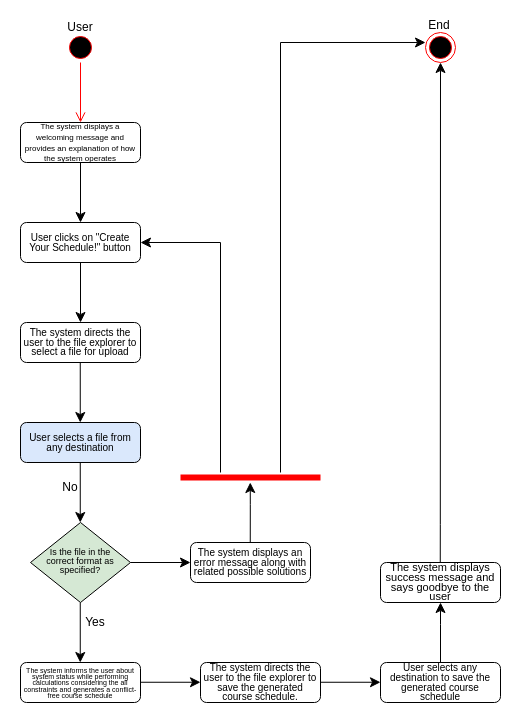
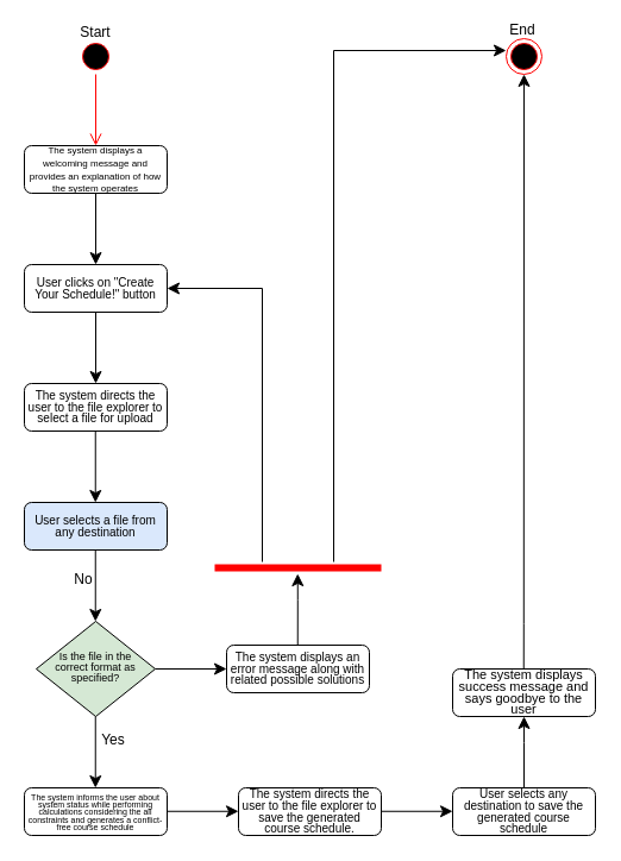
  <mxCell id="0" />
  <mxCell id="1" parent="0" />
  <mxCell id="2" value="&lt;p style=&quot;line-height: 80%;&quot;&gt;&lt;font style=&quot;font-size: 8px;&quot;&gt;The system displays a welcoming message and provides an explanation of how the system operates&lt;/font&gt;&lt;/p&gt;" style="rounded=1;whiteSpace=wrap;html=1;fontSize=12;glass=0;strokeWidth=1;shadow=0;" parent="1" vertex="1"><mxGeometry x="20" y="122" width="120" height="40" as="geometry" /></mxCell>
  <mxCell id="3" value="&lt;p style=&quot;line-height: 69%;&quot;&gt;&lt;font style=&quot;font-size: 9px;&quot;&gt;Is the file in the correct format as specified?&lt;/font&gt;&lt;/p&gt;" style="rhombus;whiteSpace=wrap;html=1;shadow=0;fontFamily=Helvetica;fontSize=12;align=center;strokeWidth=1;spacing=6;spacingTop=-4;fillColor=#d5e8d4;" parent="1" vertex="1"><mxGeometry x="30" y="522" width="100" height="80" as="geometry" /></mxCell>
  <mxCell id="4" value="" style="edgeStyle=segmentEdgeStyle;endArrow=classic;html=1;curved=0;rounded=0;endSize=8;startSize=8;exitX=0.5;exitY=1;exitDx=0;exitDy=0;entryX=0.5;entryY=0;entryDx=0;entryDy=0;" parent="1" source="2" target="7" edge="1"><mxGeometry width="50" height="50" relative="1" as="geometry"><mxPoint x="390" y="282" as="sourcePoint" /><mxPoint x="390" y="212" as="targetPoint" /></mxGeometry></mxCell>
  <mxCell id="5" value="" style="ellipse;html=1;shape=startState;fillColor=#000000;strokeColor=#ff0000;" parent="1" vertex="1"><mxGeometry x="65" y="32" width="30" height="30" as="geometry" /></mxCell>
  <mxCell id="6" value="" style="edgeStyle=orthogonalEdgeStyle;html=1;verticalAlign=bottom;endArrow=open;endSize=8;strokeColor=#ff0000;rounded=0;entryX=0.5;entryY=0;entryDx=0;entryDy=0;" parent="1" source="5" target="2" edge="1"><mxGeometry relative="1" as="geometry"><mxPoint x="80" y="62" as="targetPoint" /></mxGeometry></mxCell>
  <mxCell id="7" value="&lt;p style=&quot;line-height: 80%;&quot;&gt;&lt;font style=&quot;font-size: 10px;&quot;&gt;User clicks on &quot;Create Your Schedule!&quot; button&lt;/font&gt;&lt;/p&gt;" style="rounded=1;whiteSpace=wrap;html=1;fontSize=12;glass=0;strokeWidth=1;shadow=0;" parent="1" vertex="1"><mxGeometry x="20" y="222" width="120" height="40" as="geometry" /></mxCell>
  <mxCell id="8" value="" style="edgeStyle=segmentEdgeStyle;endArrow=classic;html=1;curved=0;rounded=0;endSize=8;startSize=8;exitX=0.5;exitY=1;exitDx=0;exitDy=0;" parent="1" source="7" edge="1"><mxGeometry width="50" height="50" relative="1" as="geometry"><mxPoint x="79.76" y="272" as="sourcePoint" /><mxPoint x="80" y="322" as="targetPoint" /></mxGeometry></mxCell>
  <mxCell id="9" value="&lt;p style=&quot;line-height: 80%;&quot;&gt;&lt;font style=&quot;font-size: 10px;&quot;&gt;The system directs the user to the file explorer to select a file for upload&lt;/font&gt;&lt;br&gt;&lt;/p&gt;" style="rounded=1;whiteSpace=wrap;html=1;fontSize=12;glass=0;strokeWidth=1;shadow=0;" parent="1" vertex="1"><mxGeometry x="20" y="322" width="120" height="40" as="geometry" /></mxCell>
  <mxCell id="10" value="" style="edgeStyle=segmentEdgeStyle;endArrow=classic;html=1;curved=0;rounded=0;endSize=8;startSize=8;exitX=0.5;exitY=1;exitDx=0;exitDy=0;" parent="1" edge="1"><mxGeometry width="50" height="50" relative="1" as="geometry"><mxPoint x="79.76" y="362" as="sourcePoint" /><mxPoint x="79.76" y="422" as="targetPoint" /></mxGeometry></mxCell>
  <mxCell id="11" value="&lt;p style=&quot;line-height: 80%;&quot;&gt;&lt;span style=&quot;font-size: 10px;&quot;&gt;User selects a file from any destination&lt;/span&gt;&lt;/p&gt;" style="rounded=1;whiteSpace=wrap;html=1;fontSize=12;glass=0;strokeWidth=1;shadow=0;fillColor=#dae8fc;" parent="1" vertex="1"><mxGeometry x="20" y="422" width="120" height="40" as="geometry" /></mxCell>
  <mxCell id="12" value="" style="edgeStyle=segmentEdgeStyle;endArrow=classic;html=1;curved=0;rounded=0;endSize=8;startSize=8;exitX=0.5;exitY=1;exitDx=0;exitDy=0;" parent="1" edge="1"><mxGeometry width="50" height="50" relative="1" as="geometry"><mxPoint x="79.76" y="462" as="sourcePoint" /><mxPoint x="79.76" y="522" as="targetPoint" /></mxGeometry></mxCell>
  <mxCell id="13" value="" style="edgeStyle=segmentEdgeStyle;endArrow=classic;html=1;curved=0;rounded=0;endSize=8;startSize=8;exitX=1;exitY=0.5;exitDx=0;exitDy=0;" parent="1" source="3" edge="1"><mxGeometry width="50" height="50" relative="1" as="geometry"><mxPoint x="220" y="542" as="sourcePoint" /><mxPoint x="190" y="562" as="targetPoint" /></mxGeometry></mxCell>
  <mxCell id="14" value="&lt;p style=&quot;line-height: 80%;&quot;&gt;&lt;font style=&quot;font-size: 10px;&quot;&gt;The system displays an error message along with related possible solutions&lt;/font&gt;&lt;br&gt;&lt;/p&gt;" style="rounded=1;whiteSpace=wrap;html=1;fontSize=12;glass=0;strokeWidth=1;shadow=0;" parent="1" vertex="1"><mxGeometry x="190" y="542" width="120" height="40" as="geometry" /></mxCell>
  <mxCell id="15" value="No" style="text;html=1;strokeColor=none;fillColor=none;align=center;verticalAlign=middle;whiteSpace=wrap;rounded=0;" parent="1" vertex="1"><mxGeometry x="50" y="477" width="40" height="20" as="geometry" /></mxCell>
  <mxCell id="16" value="" style="edgeStyle=segmentEdgeStyle;endArrow=classic;html=1;curved=0;rounded=0;endSize=8;startSize=8;" parent="1" edge="1"><mxGeometry width="50" height="50" relative="1" as="geometry"><mxPoint x="249.76" y="542" as="sourcePoint" /><mxPoint x="249.76" y="482" as="targetPoint" /><Array as="points"><mxPoint x="249.76" y="504" /></Array></mxGeometry></mxCell>
  <mxCell id="17" value="" style="shape=line;html=1;strokeWidth=6;strokeColor=#ff0000;" parent="1" vertex="1"><mxGeometry x="180" y="472" width="140" height="10" as="geometry" /></mxCell>
  <mxCell id="18" value="" style="edgeStyle=segmentEdgeStyle;endArrow=classic;html=1;curved=0;rounded=0;endSize=8;startSize=8;entryX=1;entryY=0.5;entryDx=0;entryDy=0;" parent="1" source="17" target="7" edge="1"><mxGeometry width="50" height="50" relative="1" as="geometry"><mxPoint x="220" y="462" as="sourcePoint" /><mxPoint x="220" y="242" as="targetPoint" /><Array as="points"><mxPoint x="220" y="242" /></Array></mxGeometry></mxCell>
  <mxCell id="19" value="" style="edgeStyle=segmentEdgeStyle;endArrow=classic;html=1;curved=0;rounded=0;endSize=8;startSize=8;entryX=0;entryY=0.333;entryDx=0;entryDy=0;entryPerimeter=0;" parent="1" source="17" target="20" edge="1"><mxGeometry width="50" height="50" relative="1" as="geometry"><mxPoint x="280" y="462" as="sourcePoint" /><mxPoint x="430" y="42" as="targetPoint" /><Array as="points"><mxPoint x="280" y="42" /></Array></mxGeometry></mxCell>
  <mxCell id="20" value="" style="ellipse;html=1;shape=endState;fillColor=#000000;strokeColor=#ff0000;" parent="1" vertex="1"><mxGeometry x="425" y="32" width="30" height="30" as="geometry" /></mxCell>
  <mxCell id="21" value="" style="edgeStyle=segmentEdgeStyle;endArrow=classic;html=1;curved=0;rounded=0;endSize=8;startSize=8;exitX=0.5;exitY=1;exitDx=0;exitDy=0;" parent="1" edge="1"><mxGeometry width="50" height="50" relative="1" as="geometry"><mxPoint x="79.76" y="602" as="sourcePoint" /><mxPoint x="79.76" y="662" as="targetPoint" /></mxGeometry></mxCell>
  <mxCell id="22" value="Yes" style="text;html=1;strokeColor=none;fillColor=none;align=center;verticalAlign=middle;whiteSpace=wrap;rounded=0;" parent="1" vertex="1"><mxGeometry x="80" y="612" width="30" height="20" as="geometry" /></mxCell>
  <mxCell id="23" value="&lt;p style=&quot;line-height: 44%;&quot;&gt;&lt;font style=&quot;font-size: 7px;&quot;&gt;The system informs the user about system status while performing calculations considering the all constraints and generates a conflict-free course schedule&lt;/font&gt;&lt;br&gt;&lt;/p&gt;" style="rounded=1;whiteSpace=wrap;html=1;fontSize=12;glass=0;strokeWidth=1;shadow=0;" parent="1" vertex="1"><mxGeometry x="20" y="662" width="120" height="40" as="geometry" /></mxCell>
  <mxCell id="24" value="" style="edgeStyle=segmentEdgeStyle;endArrow=classic;html=1;curved=0;rounded=0;endSize=8;startSize=8;exitX=0.5;exitY=1;exitDx=0;exitDy=0;" parent="1" edge="1"><mxGeometry width="50" height="50" relative="1" as="geometry"><mxPoint x="140" y="681.76" as="sourcePoint" /><mxPoint x="200" y="681.76" as="targetPoint" /></mxGeometry></mxCell>
  <mxCell id="25" value="&lt;p style=&quot;line-height: 80%;&quot;&gt;&lt;font style=&quot;font-size: 10px;&quot;&gt;The system directs the user to the file explorer to save the generated course schedule.&lt;/font&gt;&lt;br&gt;&lt;/p&gt;" style="rounded=1;whiteSpace=wrap;html=1;fontSize=12;glass=0;strokeWidth=1;shadow=0;" parent="1" vertex="1"><mxGeometry x="200" y="662" width="120" height="40" as="geometry" /></mxCell>
  <mxCell id="26" value="" style="edgeStyle=segmentEdgeStyle;endArrow=classic;html=1;curved=0;rounded=0;endSize=8;startSize=8;exitX=0.5;exitY=1;exitDx=0;exitDy=0;" parent="1" edge="1"><mxGeometry width="50" height="50" relative="1" as="geometry"><mxPoint x="320" y="681.76" as="sourcePoint" /><mxPoint x="380" y="681.76" as="targetPoint" /></mxGeometry></mxCell>
  <mxCell id="27" value="&lt;p style=&quot;line-height: 80%;&quot;&gt;&lt;span style=&quot;font-size: 10px;&quot;&gt;User selects any destination to save the generated course schedule&lt;/span&gt;&lt;/p&gt;" style="rounded=1;whiteSpace=wrap;html=1;fontSize=12;glass=0;strokeWidth=1;shadow=0;" parent="1" vertex="1"><mxGeometry x="380" y="662" width="120" height="40" as="geometry" /></mxCell>
  <mxCell id="28" value="" style="edgeStyle=segmentEdgeStyle;endArrow=classic;html=1;curved=0;rounded=0;endSize=8;startSize=8;" parent="1" edge="1"><mxGeometry width="50" height="50" relative="1" as="geometry"><mxPoint x="440" y="662" as="sourcePoint" /><mxPoint x="440" y="602" as="targetPoint" /><Array as="points"><mxPoint x="440" y="624" /></Array></mxGeometry></mxCell>
  <mxCell id="29" value="&lt;p style=&quot;line-height: 80%;&quot;&gt;&lt;font style=&quot;font-size: 11px;&quot;&gt;The system displays success message and says goodbye to the user&lt;/font&gt;&lt;/p&gt;" style="rounded=1;whiteSpace=wrap;html=1;fontSize=12;glass=0;strokeWidth=1;shadow=0;" parent="1" vertex="1"><mxGeometry x="380" y="562" width="120" height="40" as="geometry" /></mxCell>
  <mxCell id="30" value="" style="edgeStyle=segmentEdgeStyle;endArrow=classic;html=1;curved=0;rounded=0;endSize=8;startSize=8;" parent="1" edge="1"><mxGeometry width="50" height="50" relative="1" as="geometry"><mxPoint x="439.76" y="562" as="sourcePoint" /><mxPoint x="440" y="62" as="targetPoint" /><Array as="points"><mxPoint x="439.76" y="524" /></Array></mxGeometry></mxCell>
- <mxCell id="31" value="User" style="text;html=1;strokeColor=none;fillColor=none;align=center;verticalAlign=middle;whiteSpace=wrap;rounded=0;" parent="1" vertex="1"><mxGeometry x="65" y="22" width="30" height="10" as="geometry" /></mxCell>
+ <mxCell id="31" value="Start" style="text;html=1;strokeColor=none;fillColor=none;align=center;verticalAlign=middle;whiteSpace=wrap;rounded=0;" parent="1" vertex="1"><mxGeometry x="65" y="22" width="30" height="10" as="geometry" /></mxCell>
  <mxCell id="32" value="End" style="text;html=1;strokeColor=none;fillColor=none;align=center;verticalAlign=middle;whiteSpace=wrap;rounded=0;" parent="1" vertex="1"><mxGeometry x="424" y="20" width="30" height="10" as="geometry" /></mxCell>
